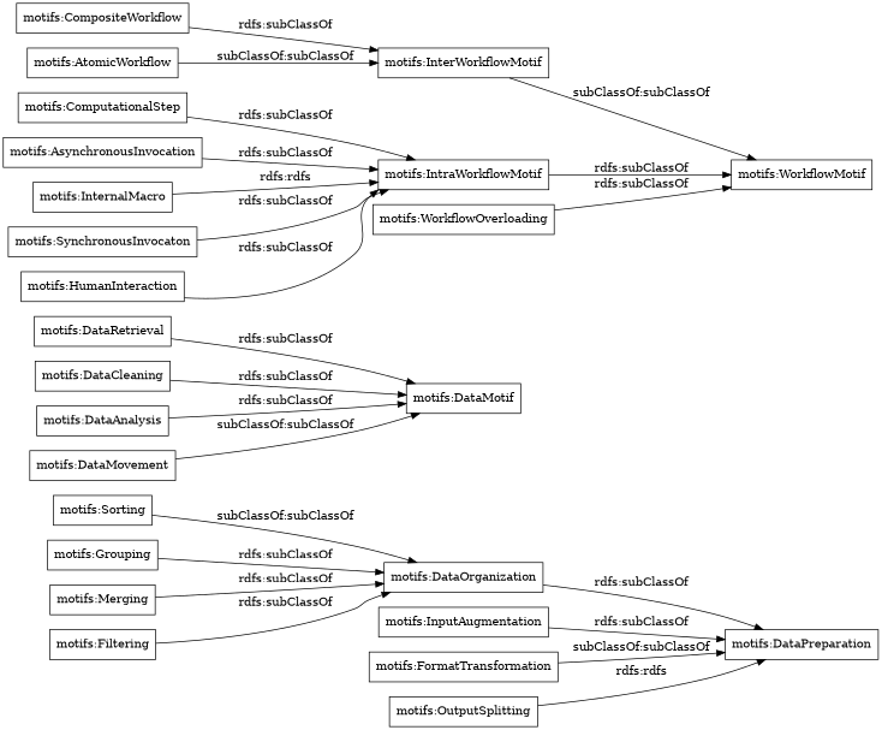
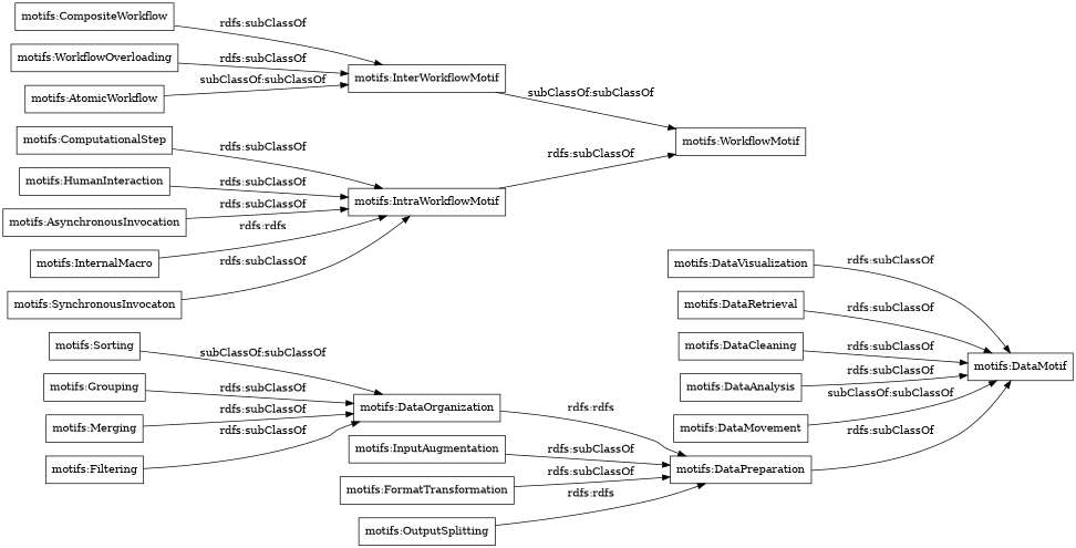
  digraph {
    rankdir=LR
    node [color=black shape=rectangle]
    "motifs:DataPreparation"
    "motifs:DataMotif"
    "motifs:DataOrganization"
    "motifs:InputAugmentation"
    "motifs:ComputationalStep"
    "motifs:IntraWorkflowMotif"
    "motifs:WorkflowMotif"
+   "motifs:DataVisualization"
    "motifs:DataRetrieval"
    "motifs:InterWorkflowMotif"
    "motifs:FormatTransformation"
    "motifs:Sorting"
    "motifs:DataCleaning"
    "motifs:Grouping"
    "motifs:DataAnalysis"
    "motifs:DataMovement"
    "motifs:SynchronousInvocaton"
    "motifs:HumanInteraction"
    "motifs:AsynchronousInvocation"
    "motifs:AtomicWorkflow"
    "motifs:CompositeWorkflow"
    "motifs:InternalMacro"
    "motifs:WorkflowOverloading"
    "motifs:OutputSplitting"
    "motifs:Merging"
    "motifs:Filtering"
-   "motifs:DataOrganization" -> "motifs:DataPreparation" [label="rdfs:subClassOf"]
+   "motifs:DataPreparation" -> "motifs:DataMotif" [label="rdfs:subClassOf"]
+   "motifs:DataOrganization" -> "motifs:DataPreparation" [label="rdfs:rdfs"]
    "motifs:InputAugmentation" -> "motifs:DataPreparation" [label="rdfs:subClassOf"]
    "motifs:ComputationalStep" -> "motifs:IntraWorkflowMotif" [label="rdfs:subClassOf"]
    "motifs:IntraWorkflowMotif" -> "motifs:WorkflowMotif" [label="rdfs:subClassOf"]
+   "motifs:DataVisualization" -> "motifs:DataMotif" [label="rdfs:subClassOf"]
    "motifs:DataRetrieval" -> "motifs:DataMotif" [label="rdfs:subClassOf"]
    "motifs:InterWorkflowMotif" -> "motifs:WorkflowMotif" [label="subClassOf:subClassOf"]
-   "motifs:FormatTransformation" -> "motifs:DataPreparation" [label="subClassOf:subClassOf"]
+   "motifs:FormatTransformation" -> "motifs:DataPreparation" [label="rdfs:subClassOf"]
    "motifs:Sorting" -> "motifs:DataOrganization" [label="subClassOf:subClassOf"]
    "motifs:DataCleaning" -> "motifs:DataMotif" [label="rdfs:subClassOf"]
    "motifs:Grouping" -> "motifs:DataOrganization" [label="rdfs:subClassOf"]
    "motifs:DataAnalysis" -> "motifs:DataMotif" [label="rdfs:subClassOf"]
    "motifs:DataMovement" -> "motifs:DataMotif" [label="subClassOf:subClassOf"]
    "motifs:SynchronousInvocaton" -> "motifs:IntraWorkflowMotif" [label="rdfs:subClassOf"]
    "motifs:HumanInteraction" -> "motifs:IntraWorkflowMotif" [label="rdfs:subClassOf"]
    "motifs:AsynchronousInvocation" -> "motifs:IntraWorkflowMotif" [label="rdfs:subClassOf"]
    "motifs:AtomicWorkflow" -> "motifs:InterWorkflowMotif" [label="subClassOf:subClassOf"]
    "motifs:CompositeWorkflow" -> "motifs:InterWorkflowMotif" [label="rdfs:subClassOf"]
    "motifs:InternalMacro" -> "motifs:IntraWorkflowMotif" [label="rdfs:rdfs"]
-   "motifs:WorkflowOverloading" -> "motifs:WorkflowMotif" [label="rdfs:subClassOf"]
+   "motifs:WorkflowOverloading" -> "motifs:InterWorkflowMotif" [label="rdfs:subClassOf"]
    "motifs:OutputSplitting" -> "motifs:DataPreparation" [label="rdfs:rdfs"]
    "motifs:Merging" -> "motifs:DataOrganization" [label="rdfs:subClassOf"]
    "motifs:Filtering" -> "motifs:DataOrganization" [label="rdfs:subClassOf"]
  }
